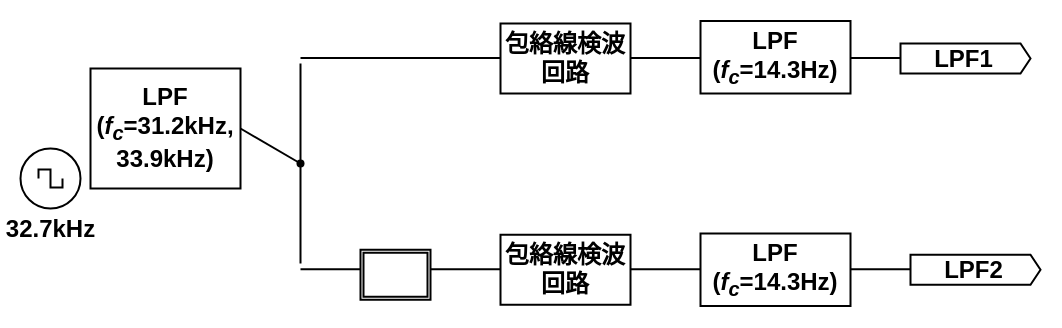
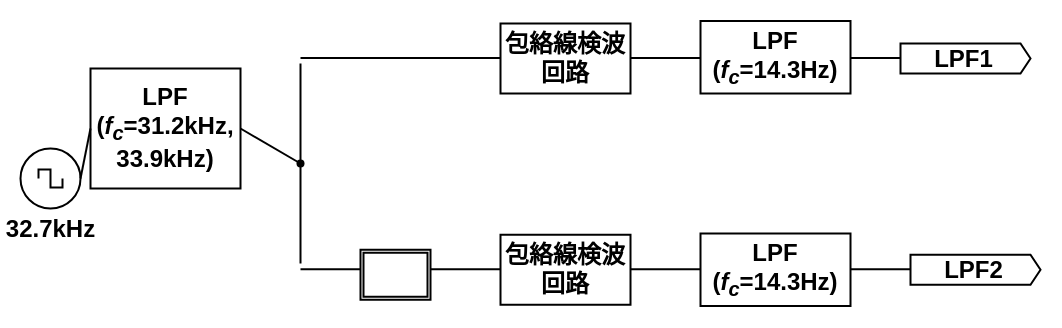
  <mxCell id="0" />
  <mxCell id="1" parent="0" />
  <mxCell id="2" value="&lt;b&gt;&lt;font style=&quot;font-size: 24px&quot;&gt;32.7kHz&lt;/font&gt;&lt;/b&gt;" style="pointerEvents=1;verticalLabelPosition=bottom;shadow=0;dashed=0;align=center;html=1;verticalAlign=top;shape=mxgraph.electrical.signal_sources.source;aspect=fixed;points=[[0.5,0,0],[1,0.5,0],[0.5,1,0],[0,0.5,0]];elSignalType=square;strokeWidth=2;" vertex="1" parent="1"><mxGeometry x="20" y="148" width="60" height="60" as="geometry" /></mxCell>
  <mxCell id="3" value="&lt;div&gt;&lt;b&gt;LPF&lt;/b&gt;&lt;/div&gt;&lt;div&gt;&lt;b&gt;(&lt;i&gt;f&lt;sub&gt;c&lt;/sub&gt;&lt;/i&gt;=31.2kHz,&lt;/b&gt;&lt;/div&gt;&lt;div&gt;&lt;b&gt;33.9kHz)&lt;br&gt;&lt;/b&gt;&lt;/div&gt;" style="rounded=0;whiteSpace=wrap;html=1;fontSize=24;strokeWidth=2;" vertex="1" parent="1"><mxGeometry x="90" y="68" width="150" height="120" as="geometry" /></mxCell>
+ <mxCell id="4" value="" style="endArrow=none;html=1;rounded=0;fontSize=24;strokeWidth=2;exitX=1;exitY=0.5;exitDx=0;exitDy=0;exitPerimeter=0;entryX=0;entryY=0.5;entryDx=0;entryDy=0;" edge="1" parent="1" source="2" target="3"><mxGeometry width="50" height="50" relative="1" as="geometry"><mxPoint x="40" y="303" as="sourcePoint" /><mxPoint x="90" y="253" as="targetPoint" /></mxGeometry></mxCell>
  <mxCell id="5" value="" style="endArrow=none;html=1;rounded=0;fontSize=24;strokeWidth=2;entryX=1;entryY=0.5;entryDx=0;entryDy=0;" edge="1" parent="1" target="3"><mxGeometry width="50" height="50" relative="1" as="geometry"><mxPoint x="300" y="163" as="sourcePoint" /><mxPoint x="100" y="173" as="targetPoint" /></mxGeometry></mxCell>
  <mxCell id="6" value="" style="endArrow=none;html=1;rounded=0;fontSize=24;strokeWidth=2;startArrow=none;" edge="1" parent="1" source="12"><mxGeometry width="50" height="50" relative="1" as="geometry"><mxPoint x="300" y="263" as="sourcePoint" /><mxPoint x="300" y="63" as="targetPoint" /></mxGeometry></mxCell>
  <mxCell id="7" value="" style="endArrow=none;html=1;rounded=0;fontSize=24;strokeWidth=2;" edge="1" parent="1"><mxGeometry width="50" height="50" relative="1" as="geometry"><mxPoint x="910" y="268.75" as="sourcePoint" /><mxPoint x="300" y="268.75" as="targetPoint" /></mxGeometry></mxCell>
  <mxCell id="8" value="" style="endArrow=none;html=1;rounded=0;fontSize=24;strokeWidth=2;entryX=1;entryY=0.5;entryDx=0;entryDy=0;" edge="1" parent="1"><mxGeometry width="50" height="50" relative="1" as="geometry"><mxPoint x="910" y="57.5" as="sourcePoint" /><mxPoint x="300" y="57.5" as="targetPoint" /></mxGeometry></mxCell>
  <mxCell id="9" value="" style="shape=ext;double=1;rounded=0;whiteSpace=wrap;html=1;fontSize=24;strokeWidth=2;" vertex="1" parent="1"><mxGeometry x="360" y="249.25" width="70" height="50" as="geometry" /></mxCell>
  <mxCell id="10" value="&lt;b&gt;包絡線検波回路&lt;br&gt;&lt;/b&gt;" style="rounded=0;whiteSpace=wrap;html=1;fontSize=24;strokeWidth=2;" vertex="1" parent="1"><mxGeometry x="500" y="234.25" width="130" height="70" as="geometry" /></mxCell>
  <mxCell id="11" value="&lt;b&gt;包絡線検波回路&lt;br&gt;&lt;/b&gt;" style="rounded=0;whiteSpace=wrap;html=1;fontSize=24;strokeWidth=2;" vertex="1" parent="1"><mxGeometry x="500" y="23" width="130" height="70" as="geometry" /></mxCell>
  <mxCell id="12" value="" style="shape=waypoint;sketch=0;fillStyle=solid;size=6;pointerEvents=1;points=[];fillColor=none;resizable=0;rotatable=0;perimeter=centerPerimeter;snapToPoint=1;fontSize=24;strokeWidth=2;" vertex="1" parent="1"><mxGeometry x="280" y="143" width="40" height="40" as="geometry" /></mxCell>
  <mxCell id="13" value="" style="endArrow=none;html=1;rounded=0;fontSize=24;strokeWidth=2;" edge="1" parent="1" target="12"><mxGeometry width="50" height="50" relative="1" as="geometry"><mxPoint x="300" y="263" as="sourcePoint" /><mxPoint x="300" y="63" as="targetPoint" /></mxGeometry></mxCell>
  <mxCell id="14" value="&lt;div&gt;&lt;b&gt;LPF&lt;/b&gt;&lt;/div&gt;&lt;div&gt;&lt;b&gt;(&lt;i&gt;f&lt;sub&gt;c&lt;/sub&gt;&lt;/i&gt;=14.3Hz)&lt;br&gt;&lt;/b&gt;&lt;/div&gt;" style="rounded=0;whiteSpace=wrap;html=1;fontSize=24;strokeWidth=2;" vertex="1" parent="1"><mxGeometry x="700" y="20.5" width="150" height="72.5" as="geometry" /></mxCell>
  <mxCell id="15" value="&lt;div&gt;&lt;b&gt;LPF&lt;/b&gt;&lt;/div&gt;&lt;div&gt;&lt;b&gt;(&lt;i&gt;f&lt;sub&gt;c&lt;/sub&gt;&lt;/i&gt;=14.3Hz)&lt;br&gt;&lt;/b&gt;&lt;/div&gt;" style="rounded=0;whiteSpace=wrap;html=1;fontSize=24;strokeWidth=2;" vertex="1" parent="1"><mxGeometry x="700" y="233" width="150" height="72.5" as="geometry" /></mxCell>
  <mxCell id="16" value="&lt;b&gt;LPF1&lt;/b&gt;" style="shape=mxgraph.arrows2.arrow;verticalLabelPosition=bottom;shadow=0;dashed=0;align=center;html=1;verticalAlign=top;strokeWidth=2;dy=0;dx=10;notch=0;fontSize=24;spacingLeft=-5;spacing=2;spacingTop=-35;" vertex="1" parent="1"><mxGeometry x="900" y="43" width="130" height="30" as="geometry" /></mxCell>
  <mxCell id="17" value="&lt;b&gt;LPF2&lt;/b&gt;" style="shape=mxgraph.arrows2.arrow;verticalLabelPosition=bottom;shadow=0;dashed=0;align=center;html=1;verticalAlign=top;strokeWidth=2;dy=0;dx=10;notch=0;fontSize=24;spacingLeft=-5;spacing=2;spacingTop=-35;" vertex="1" parent="1"><mxGeometry x="910" y="254.25" width="130" height="30" as="geometry" /></mxCell>
